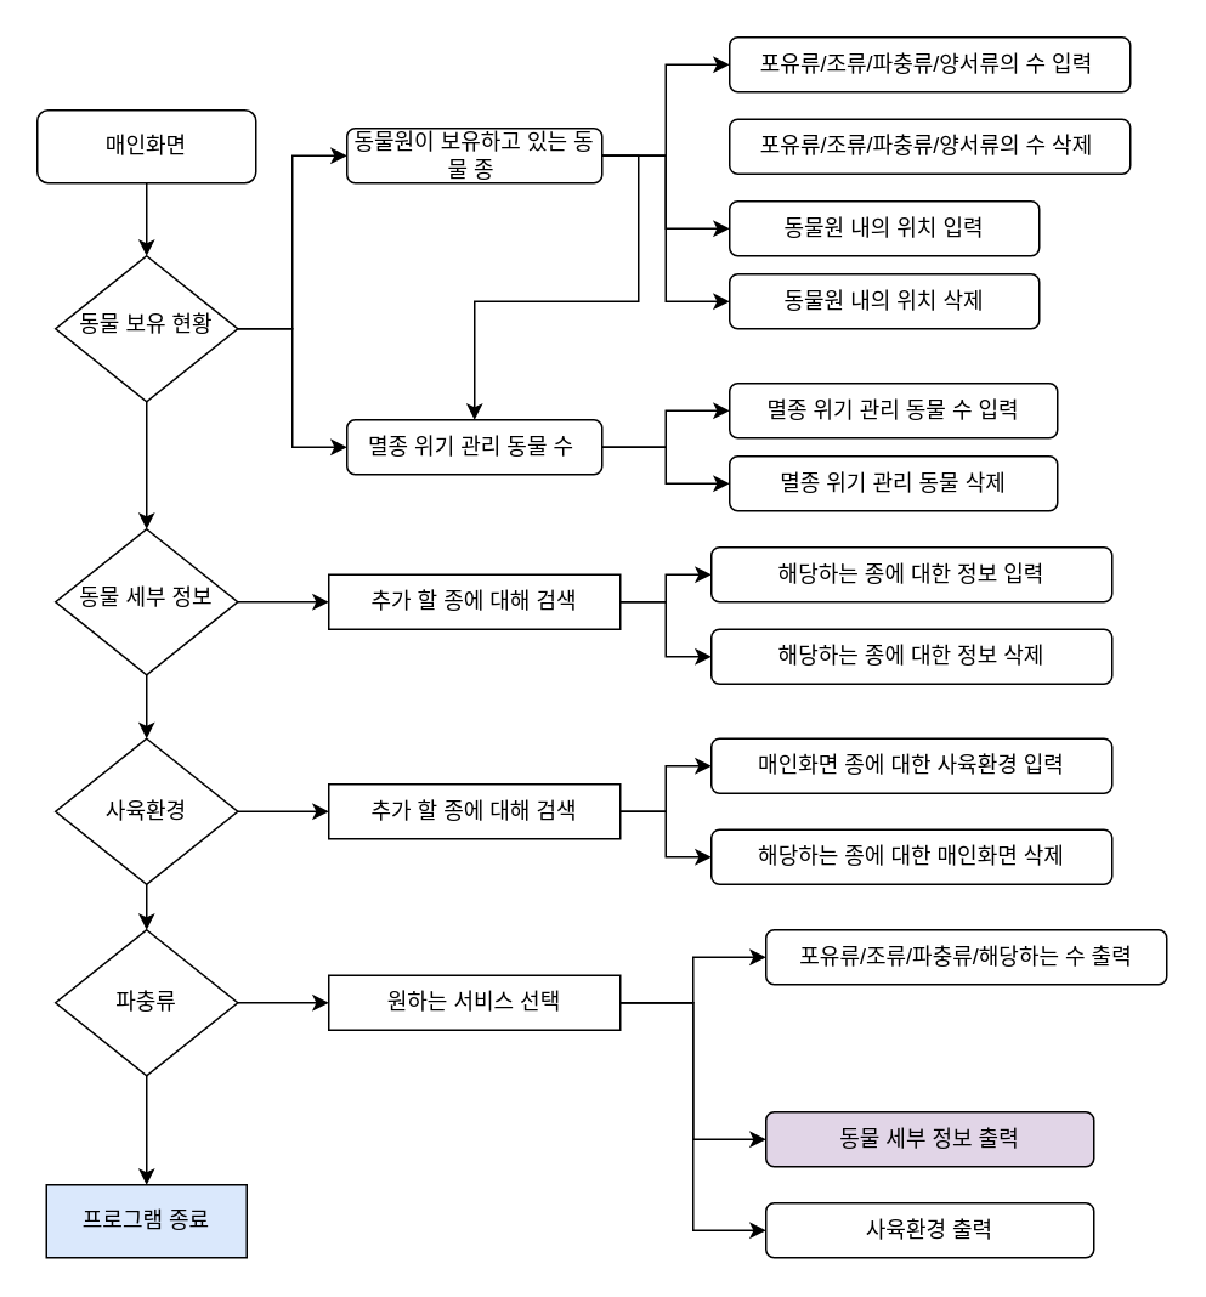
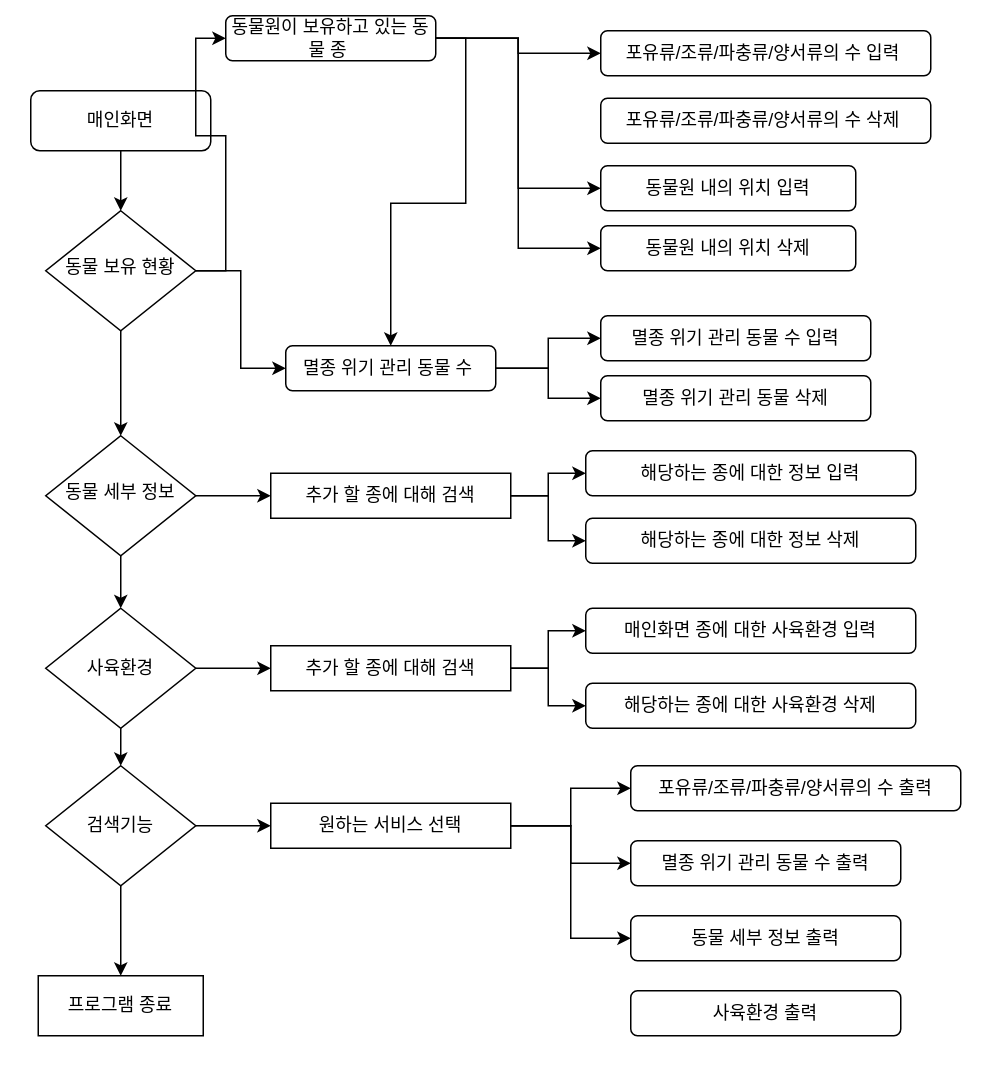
  <mxCell id="0" />
  <mxCell id="1" parent="0" />
  <mxCell id="2" style="edgeStyle=orthogonalEdgeStyle;rounded=0;orthogonalLoop=1;jettySize=auto;html=1;exitX=0.5;exitY=1;exitDx=0;exitDy=0;entryX=0.5;entryY=0;entryDx=0;entryDy=0;" edge="1" parent="1" source="3" target="7"><mxGeometry relative="1" as="geometry" /></mxCell>
  <mxCell id="3" value="매인화면" style="rounded=1;whiteSpace=wrap;html=1;fontSize=12;glass=0;strokeWidth=1;shadow=0;" parent="1" vertex="1"><mxGeometry x="20" y="60" width="120" height="40" as="geometry" /></mxCell>
  <mxCell id="4" style="edgeStyle=orthogonalEdgeStyle;rounded=0;orthogonalLoop=1;jettySize=auto;html=1;exitX=0.5;exitY=1;exitDx=0;exitDy=0;entryX=0.5;entryY=0;entryDx=0;entryDy=0;" edge="1" parent="1" source="7" target="10"><mxGeometry relative="1" as="geometry" /></mxCell>
  <mxCell id="5" style="edgeStyle=orthogonalEdgeStyle;rounded=0;orthogonalLoop=1;jettySize=auto;html=1;exitX=1;exitY=0.5;exitDx=0;exitDy=0;entryX=0;entryY=0.5;entryDx=0;entryDy=0;" edge="1" parent="1" source="7" target="22"><mxGeometry relative="1" as="geometry" /></mxCell>
  <mxCell id="6" style="edgeStyle=orthogonalEdgeStyle;rounded=0;orthogonalLoop=1;jettySize=auto;html=1;exitX=1;exitY=0.5;exitDx=0;exitDy=0;entryX=0;entryY=0.5;entryDx=0;entryDy=0;" edge="1" parent="1" source="7" target="26"><mxGeometry relative="1" as="geometry" /></mxCell>
  <mxCell id="7" value="동물 보유 현황" style="rhombus;whiteSpace=wrap;html=1;shadow=0;fontFamily=Helvetica;fontSize=12;align=center;strokeWidth=1;spacing=6;spacingTop=-4;" parent="1" vertex="1"><mxGeometry x="30" y="140" width="100" height="80" as="geometry" /></mxCell>
  <mxCell id="8" style="edgeStyle=orthogonalEdgeStyle;rounded=0;orthogonalLoop=1;jettySize=auto;html=1;exitX=0.5;exitY=1;exitDx=0;exitDy=0;" edge="1" parent="1" source="10" target="13"><mxGeometry relative="1" as="geometry"><mxPoint x="80" y="400" as="targetPoint" /></mxGeometry></mxCell>
  <mxCell id="9" style="edgeStyle=orthogonalEdgeStyle;rounded=0;orthogonalLoop=1;jettySize=auto;html=1;exitX=1;exitY=0.5;exitDx=0;exitDy=0;entryX=0;entryY=0.5;entryDx=0;entryDy=0;" edge="1" parent="1" source="10" target="32"><mxGeometry relative="1" as="geometry" /></mxCell>
  <mxCell id="10" value="동물 세부 정보" style="rhombus;whiteSpace=wrap;html=1;shadow=0;fontFamily=Helvetica;fontSize=12;align=center;strokeWidth=1;spacing=6;spacingTop=-4;" parent="1" vertex="1"><mxGeometry x="30" y="290" width="100" height="80" as="geometry" /></mxCell>
  <mxCell id="11" style="edgeStyle=orthogonalEdgeStyle;rounded=0;orthogonalLoop=1;jettySize=auto;html=1;exitX=0.5;exitY=1;exitDx=0;exitDy=0;entryX=0.5;entryY=0;entryDx=0;entryDy=0;" edge="1" parent="1" source="13" target="16"><mxGeometry relative="1" as="geometry" /></mxCell>
  <mxCell id="12" style="edgeStyle=orthogonalEdgeStyle;rounded=0;orthogonalLoop=1;jettySize=auto;html=1;exitX=1;exitY=0.5;exitDx=0;exitDy=0;entryX=0;entryY=0.5;entryDx=0;entryDy=0;" edge="1" parent="1" source="13" target="35"><mxGeometry relative="1" as="geometry" /></mxCell>
  <mxCell id="13" value="사육환경" style="rhombus;whiteSpace=wrap;html=1;" vertex="1" parent="1"><mxGeometry x="30" y="405" width="100" height="80" as="geometry" /></mxCell>
  <mxCell id="14" style="edgeStyle=orthogonalEdgeStyle;rounded=0;orthogonalLoop=1;jettySize=auto;html=1;exitX=0.5;exitY=1;exitDx=0;exitDy=0;entryX=0.5;entryY=0;entryDx=0;entryDy=0;" edge="1" parent="1" source="16" target="17"><mxGeometry relative="1" as="geometry" /></mxCell>
  <mxCell id="15" style="edgeStyle=orthogonalEdgeStyle;rounded=0;orthogonalLoop=1;jettySize=auto;html=1;exitX=1;exitY=0.5;exitDx=0;exitDy=0;entryX=0;entryY=0.5;entryDx=0;entryDy=0;" edge="1" parent="1" source="16" target="40"><mxGeometry relative="1" as="geometry" /></mxCell>
- <mxCell id="16" value="파충류" style="rhombus;whiteSpace=wrap;html=1;" vertex="1" parent="1"><mxGeometry x="30" y="510" width="100" height="80" as="geometry" /></mxCell>
- <mxCell id="17" value="프로그램 종료" style="rounded=0;whiteSpace=wrap;html=1;fillColor=#dae8fc;" vertex="1" parent="1"><mxGeometry x="25" y="650" width="110" height="40" as="geometry" /></mxCell>
+ <mxCell id="16" value="검색기능" style="rhombus;whiteSpace=wrap;html=1;" vertex="1" parent="1"><mxGeometry x="30" y="510" width="100" height="80" as="geometry" /></mxCell>
+ <mxCell id="17" value="프로그램 종료" style="rounded=0;whiteSpace=wrap;html=1;" vertex="1" parent="1"><mxGeometry x="25" y="650" width="110" height="40" as="geometry" /></mxCell>
  <mxCell id="18" style="edgeStyle=orthogonalEdgeStyle;rounded=0;orthogonalLoop=1;jettySize=auto;html=1;exitX=1;exitY=0.5;exitDx=0;exitDy=0;entryX=0;entryY=0.5;entryDx=0;entryDy=0;" edge="1" parent="1" source="22" target="23"><mxGeometry relative="1" as="geometry" /></mxCell>
  <mxCell id="19" style="edgeStyle=orthogonalEdgeStyle;rounded=0;orthogonalLoop=1;jettySize=auto;html=1;exitX=1;exitY=0.5;exitDx=0;exitDy=0;" edge="1" parent="1" source="22" target="26"><mxGeometry relative="1" as="geometry"><mxPoint x="380" y="200" as="targetPoint" /></mxGeometry></mxCell>
  <mxCell id="20" style="edgeStyle=orthogonalEdgeStyle;rounded=0;orthogonalLoop=1;jettySize=auto;html=1;exitX=1;exitY=0.5;exitDx=0;exitDy=0;entryX=0;entryY=0.5;entryDx=0;entryDy=0;" edge="1" parent="1" source="22" target="50"><mxGeometry relative="1" as="geometry" /></mxCell>
  <mxCell id="21" style="edgeStyle=orthogonalEdgeStyle;rounded=0;orthogonalLoop=1;jettySize=auto;html=1;exitX=1;exitY=0.5;exitDx=0;exitDy=0;entryX=0;entryY=0.5;entryDx=0;entryDy=0;" edge="1" parent="1" source="22" target="51"><mxGeometry relative="1" as="geometry" /></mxCell>
- <mxCell id="22" value="동물원이 보유하고 있는 동물 종&amp;nbsp;" style="rounded=1;whiteSpace=wrap;html=1;" vertex="1" parent="1"><mxGeometry x="190" y="70" width="140" height="30" as="geometry" /></mxCell>
+ <mxCell id="22" value="동물원이 보유하고 있는 동물 종&amp;nbsp;" style="rounded=1;whiteSpace=wrap;html=1;" vertex="1" parent="1"><mxGeometry x="150" y="10" width="140" height="30" as="geometry" /></mxCell>
  <mxCell id="23" value="포유류/조류/파충류/양서류의 수 입력&amp;nbsp;" style="rounded=1;whiteSpace=wrap;html=1;" vertex="1" parent="1"><mxGeometry x="400" y="20" width="220" height="30" as="geometry" /></mxCell>
  <mxCell id="24" style="edgeStyle=orthogonalEdgeStyle;rounded=0;orthogonalLoop=1;jettySize=auto;html=1;exitX=1;exitY=0.5;exitDx=0;exitDy=0;entryX=0;entryY=0.5;entryDx=0;entryDy=0;" edge="1" parent="1" source="26" target="27"><mxGeometry relative="1" as="geometry" /></mxCell>
  <mxCell id="25" style="edgeStyle=orthogonalEdgeStyle;rounded=0;orthogonalLoop=1;jettySize=auto;html=1;exitX=1;exitY=0.5;exitDx=0;exitDy=0;entryX=0;entryY=0.5;entryDx=0;entryDy=0;" edge="1" parent="1" source="26" target="29"><mxGeometry relative="1" as="geometry" /></mxCell>
  <mxCell id="26" value="멸종 위기 관리 동물 수&amp;nbsp;" style="rounded=1;whiteSpace=wrap;html=1;" vertex="1" parent="1"><mxGeometry x="190" y="230" width="140" height="30" as="geometry" /></mxCell>
  <mxCell id="27" value="멸종 위기 관리 동물 수 입력" style="rounded=1;whiteSpace=wrap;html=1;" vertex="1" parent="1"><mxGeometry x="400" y="210" width="180" height="30" as="geometry" /></mxCell>
  <mxCell id="28" value="&lt;span style=&quot;&quot;&gt;포유류/조류/파충류/양서류의 수 삭제&amp;nbsp;&lt;/span&gt;" style="rounded=1;whiteSpace=wrap;html=1;" vertex="1" parent="1"><mxGeometry x="400" y="65" width="220" height="30" as="geometry" /></mxCell>
  <mxCell id="29" value="멸종 위기 관리 동물 삭제" style="rounded=1;whiteSpace=wrap;html=1;" vertex="1" parent="1"><mxGeometry x="400" y="250" width="180" height="30" as="geometry" /></mxCell>
  <mxCell id="30" style="edgeStyle=orthogonalEdgeStyle;rounded=0;orthogonalLoop=1;jettySize=auto;html=1;exitX=1;exitY=0.5;exitDx=0;exitDy=0;entryX=0;entryY=0.5;entryDx=0;entryDy=0;" edge="1" parent="1" source="32" target="41"><mxGeometry relative="1" as="geometry" /></mxCell>
  <mxCell id="31" style="edgeStyle=orthogonalEdgeStyle;rounded=0;orthogonalLoop=1;jettySize=auto;html=1;exitX=1;exitY=0.5;exitDx=0;exitDy=0;" edge="1" parent="1" source="32" target="42"><mxGeometry relative="1" as="geometry" /></mxCell>
  <mxCell id="32" value="추가 할 종에 대해 검색" style="rounded=0;whiteSpace=wrap;html=1;" vertex="1" parent="1"><mxGeometry x="180" y="315" width="160" height="30" as="geometry" /></mxCell>
  <mxCell id="33" style="edgeStyle=orthogonalEdgeStyle;rounded=0;orthogonalLoop=1;jettySize=auto;html=1;exitX=1;exitY=0.5;exitDx=0;exitDy=0;entryX=0;entryY=0.5;entryDx=0;entryDy=0;" edge="1" parent="1" source="35" target="43"><mxGeometry relative="1" as="geometry" /></mxCell>
  <mxCell id="34" style="edgeStyle=orthogonalEdgeStyle;rounded=0;orthogonalLoop=1;jettySize=auto;html=1;exitX=1;exitY=0.5;exitDx=0;exitDy=0;entryX=0;entryY=0.5;entryDx=0;entryDy=0;" edge="1" parent="1" source="35" target="44"><mxGeometry relative="1" as="geometry" /></mxCell>
  <mxCell id="35" value="추가 할 종에 대해 검색" style="rounded=0;whiteSpace=wrap;html=1;" vertex="1" parent="1"><mxGeometry x="180" y="430" width="160" height="30" as="geometry" /></mxCell>
  <mxCell id="36" style="edgeStyle=orthogonalEdgeStyle;rounded=0;orthogonalLoop=1;jettySize=auto;html=1;exitX=1;exitY=0.5;exitDx=0;exitDy=0;entryX=0;entryY=0.5;entryDx=0;entryDy=0;" edge="1" parent="1" source="40" target="45"><mxGeometry relative="1" as="geometry" /></mxCell>
+ <mxCell id="37" style="edgeStyle=orthogonalEdgeStyle;rounded=0;orthogonalLoop=1;jettySize=auto;html=1;exitX=1;exitY=0.5;exitDx=0;exitDy=0;entryX=0;entryY=0.5;entryDx=0;entryDy=0;" edge="1" parent="1" source="40" target="46"><mxGeometry relative="1" as="geometry" /></mxCell>
  <mxCell id="38" style="edgeStyle=orthogonalEdgeStyle;rounded=0;orthogonalLoop=1;jettySize=auto;html=1;exitX=1;exitY=0.5;exitDx=0;exitDy=0;entryX=0;entryY=0.5;entryDx=0;entryDy=0;" edge="1" parent="1" source="40" target="47"><mxGeometry relative="1" as="geometry" /></mxCell>
- <mxCell id="39" style="edgeStyle=orthogonalEdgeStyle;rounded=0;orthogonalLoop=1;jettySize=auto;html=1;exitX=1;exitY=0.5;exitDx=0;exitDy=0;entryX=0;entryY=0.5;entryDx=0;entryDy=0;" edge="1" parent="1" source="40" target="48"><mxGeometry relative="1" as="geometry" /></mxCell>
  <mxCell id="40" value="원하는 서비스 선택" style="rounded=0;whiteSpace=wrap;html=1;" vertex="1" parent="1"><mxGeometry x="180" y="535" width="160" height="30" as="geometry" /></mxCell>
  <mxCell id="41" value="해당하는 종에 대한 정보 입력" style="rounded=1;whiteSpace=wrap;html=1;" vertex="1" parent="1"><mxGeometry x="390" y="300" width="220" height="30" as="geometry" /></mxCell>
  <mxCell id="42" value="해당하는 종에 대한 정보 삭제" style="rounded=1;whiteSpace=wrap;html=1;" vertex="1" parent="1"><mxGeometry x="390" y="345" width="220" height="30" as="geometry" /></mxCell>
  <mxCell id="43" value="매인화면 종에 대한 사육환경 입력" style="rounded=1;whiteSpace=wrap;html=1;" vertex="1" parent="1"><mxGeometry x="390" y="405" width="220" height="30" as="geometry" /></mxCell>
- <mxCell id="44" value="해당하는 종에 대한 매인화면 삭제" style="rounded=1;whiteSpace=wrap;html=1;" vertex="1" parent="1"><mxGeometry x="390" y="455" width="220" height="30" as="geometry" /></mxCell>
- <mxCell id="45" value="포유류/조류/파충류/해당하는 수 출력" style="rounded=1;whiteSpace=wrap;html=1;" vertex="1" parent="1"><mxGeometry x="420" y="510" width="220" height="30" as="geometry" /></mxCell>
- <mxCell id="47" value="동물 세부 정보 출력" style="rounded=1;whiteSpace=wrap;html=1;fillColor=#e1d5e7;" vertex="1" parent="1"><mxGeometry x="420" y="610" width="180" height="30" as="geometry" /></mxCell>
+ <mxCell id="44" value="해당하는 종에 대한 사육환경 삭제" style="rounded=1;whiteSpace=wrap;html=1;" vertex="1" parent="1"><mxGeometry x="390" y="455" width="220" height="30" as="geometry" /></mxCell>
+ <mxCell id="45" value="포유류/조류/파충류/양서류의 수 출력" style="rounded=1;whiteSpace=wrap;html=1;" vertex="1" parent="1"><mxGeometry x="420" y="510" width="220" height="30" as="geometry" /></mxCell>
+ <mxCell id="46" value="멸종 위기 관리 동물 수 출력" style="rounded=1;whiteSpace=wrap;html=1;" vertex="1" parent="1"><mxGeometry x="420" y="560" width="180" height="30" as="geometry" /></mxCell>
+ <mxCell id="47" value="동물 세부 정보 출력" style="rounded=1;whiteSpace=wrap;html=1;" vertex="1" parent="1"><mxGeometry x="420" y="610" width="180" height="30" as="geometry" /></mxCell>
  <mxCell id="48" value="사육환경 출력" style="rounded=1;whiteSpace=wrap;html=1;" vertex="1" parent="1"><mxGeometry x="420" y="660" width="180" height="30" as="geometry" /></mxCell>
  <mxCell id="49" style="edgeStyle=orthogonalEdgeStyle;rounded=0;orthogonalLoop=1;jettySize=auto;html=1;exitX=0.5;exitY=1;exitDx=0;exitDy=0;" edge="1" parent="1" source="47" target="47"><mxGeometry relative="1" as="geometry" /></mxCell>
  <mxCell id="50" value="동물원 내의 위치 입력" style="rounded=1;whiteSpace=wrap;html=1;" vertex="1" parent="1"><mxGeometry x="400" y="110" width="170" height="30" as="geometry" /></mxCell>
  <mxCell id="51" value="동물원 내의 위치 삭제" style="rounded=1;whiteSpace=wrap;html=1;" vertex="1" parent="1"><mxGeometry x="400" y="150" width="170" height="30" as="geometry" /></mxCell>
